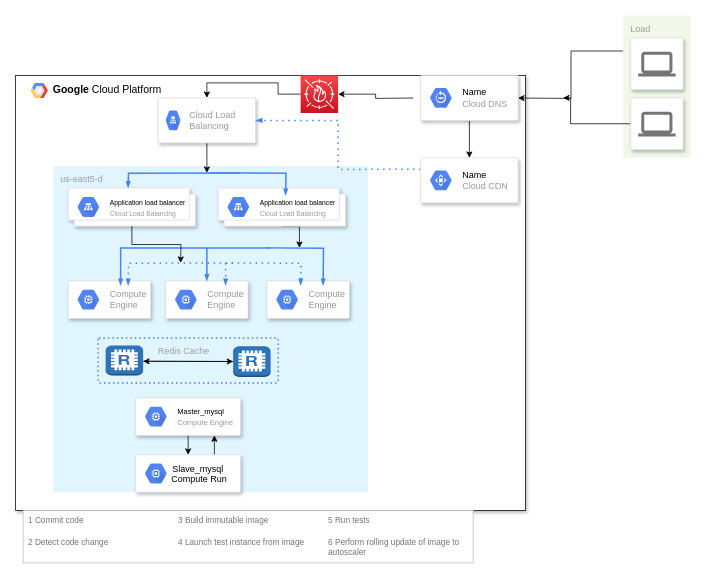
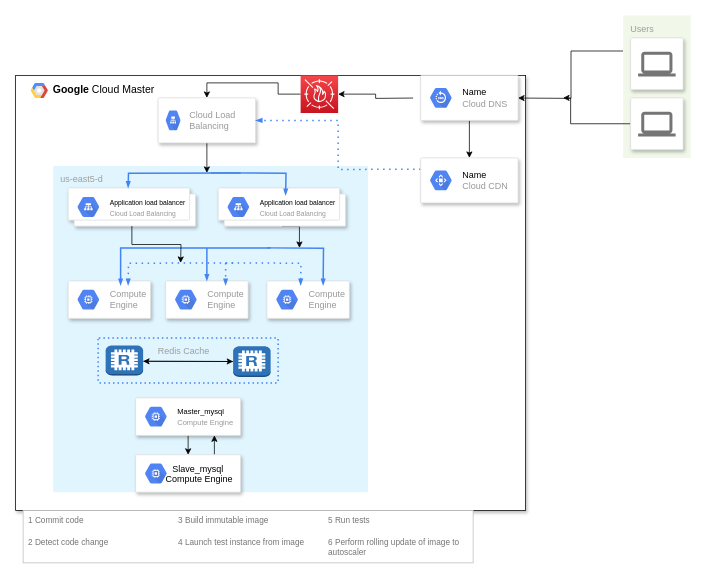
  <mxCell id="0" />
  <mxCell id="1" parent="0" />
- <mxCell id="2" value="&lt;b&gt;Google &lt;/b&gt;Cloud Platform" style="shadow=1;fontSize=14;align=left;spacing=10;9E9E9E;verticalAlign=top;spacingTop=-4;fontStyle=0;spacingLeft=40;html=1;" parent="1" vertex="1"><mxGeometry x="20" y="100" width="680" height="580" as="geometry" /></mxCell>
+ <mxCell id="2" value="&lt;b&gt;Google &lt;/b&gt;Cloud Master" style="shadow=1;fontSize=14;align=left;spacing=10;9E9E9E;verticalAlign=top;spacingTop=-4;fontStyle=0;spacingLeft=40;html=1;" parent="1" vertex="1"><mxGeometry x="20" y="100" width="680" height="580" as="geometry" /></mxCell>
  <mxCell id="3" value="" style="shape=mxgraph.gcp2.google_cloud_platform;fillColor=#F6F6F6;strokeColor=none;shadow=0;gradientColor=none;" parent="2" vertex="1"><mxGeometry width="23" height="20" relative="1" as="geometry"><mxPoint x="20" y="10" as="offset" /></mxGeometry></mxCell>
  <mxCell id="4" value="us-east5-d" style="rounded=1;absoluteArcSize=1;arcSize=2;html=1;strokeColor=none;gradientColor=none;shadow=0;dashed=0;strokeColor=none;fontSize=12;fontColor=#9E9E9E;align=left;verticalAlign=top;spacing=10;spacingTop=-4;fillColor=#E1F5FE;" parent="2" vertex="1"><mxGeometry x="50" y="120.83" width="420" height="435" as="geometry" /></mxCell>
  <mxCell id="5" style="edgeStyle=orthogonalEdgeStyle;rounded=0;orthogonalLoop=1;jettySize=auto;html=1;entryX=1;entryY=0.5;entryDx=0;entryDy=0;entryPerimeter=0;exitX=0;exitY=0.5;exitDx=0;exitDy=0;" edge="1" parent="2" target="10"><mxGeometry relative="1" as="geometry"><mxPoint x="530" y="30.208" as="sourcePoint" /></mxGeometry></mxCell>
  <mxCell id="6" style="edgeStyle=orthogonalEdgeStyle;rounded=0;orthogonalLoop=1;jettySize=auto;html=1;exitX=0.5;exitY=1;exitDx=0;exitDy=0;entryX=0.782;entryY=0.251;entryDx=0;entryDy=0;entryPerimeter=0;" edge="1" parent="2" source="7" target="4"><mxGeometry relative="1" as="geometry" /></mxCell>
  <mxCell id="7" value="" style="shape=mxgraph.gcp2.doubleRect;strokeColor=#dddddd;shadow=1;strokeWidth=1;" vertex="1" parent="2"><mxGeometry x="270" y="150" width="170" height="51" as="geometry" /></mxCell>
  <mxCell id="8" value="&lt;font style=&quot;font-size: 9px&quot;&gt;&lt;font color=&quot;#000000&quot; style=&quot;font-size: 9px&quot;&gt;Application load balancer&lt;/font&gt;&lt;br&gt;Cloud Load Balancing&lt;/font&gt;" style="dashed=0;connectable=0;html=1;fillColor=#5184F3;strokeColor=none;shape=mxgraph.gcp2.hexIcon;prIcon=cloud_load_balancing;part=1;labelPosition=right;verticalLabelPosition=middle;align=left;verticalAlign=middle;spacingLeft=5;fontColor=#999999;fontSize=12;" vertex="1" parent="7"><mxGeometry y="0.5" width="44" height="39" relative="1" as="geometry"><mxPoint x="5" y="-19.5" as="offset" /></mxGeometry></mxCell>
  <mxCell id="9" style="edgeStyle=orthogonalEdgeStyle;rounded=0;orthogonalLoop=1;jettySize=auto;html=1;entryX=0.5;entryY=0;entryDx=0;entryDy=0;" edge="1" parent="2" source="10" target="18"><mxGeometry relative="1" as="geometry" /></mxCell>
  <mxCell id="10" value="" style="points=[[0,0,0],[0.25,0,0],[0.5,0,0],[0.75,0,0],[1,0,0],[0,1,0],[0.25,1,0],[0.5,1,0],[0.75,1,0],[1,1,0],[0,0.25,0],[0,0.5,0],[0,0.75,0],[1,0.25,0],[1,0.5,0],[1,0.75,0]];outlineConnect=0;fontColor=#232F3E;gradientColor=#F54749;gradientDirection=north;fillColor=#C7131F;strokeColor=#ffffff;dashed=0;verticalLabelPosition=bottom;verticalAlign=top;align=center;html=1;fontSize=12;fontStyle=0;aspect=fixed;shape=mxgraph.aws4.resourceIcon;resIcon=mxgraph.aws4.waf;" vertex="1" parent="2"><mxGeometry x="380" width="50" height="50" as="geometry" /></mxCell>
  <mxCell id="11" value="" style="strokeColor=#dddddd;shadow=1;strokeWidth=1;rounded=1;absoluteArcSize=1;arcSize=2;" vertex="1" parent="2"><mxGeometry x="335" y="274" width="110" height="50" as="geometry" /></mxCell>
  <mxCell id="12" value="Compute&#10;Engine" style="dashed=0;connectable=0;html=1;fillColor=#5184F3;strokeColor=none;shape=mxgraph.gcp2.hexIcon;prIcon=compute_engine;part=1;labelPosition=right;verticalLabelPosition=middle;align=left;verticalAlign=middle;spacingLeft=5;fontColor=#999999;fontSize=12;" vertex="1" parent="11"><mxGeometry y="0.5" width="44" height="39" relative="1" as="geometry"><mxPoint x="5" y="-19.5" as="offset" /></mxGeometry></mxCell>
  <mxCell id="13" value="" style="strokeColor=#dddddd;shadow=1;strokeWidth=1;rounded=1;absoluteArcSize=1;arcSize=2;" vertex="1" parent="2"><mxGeometry x="200" y="274" width="110" height="50" as="geometry" /></mxCell>
  <mxCell id="14" value="Compute&#10;Engine" style="dashed=0;connectable=0;html=1;fillColor=#5184F3;strokeColor=none;shape=mxgraph.gcp2.hexIcon;prIcon=compute_engine;part=1;labelPosition=right;verticalLabelPosition=middle;align=left;verticalAlign=middle;spacingLeft=5;fontColor=#999999;fontSize=12;" vertex="1" parent="13"><mxGeometry y="0.5" width="44" height="39" relative="1" as="geometry"><mxPoint x="5" y="-19.5" as="offset" /></mxGeometry></mxCell>
  <mxCell id="15" value="" style="strokeColor=#dddddd;shadow=1;strokeWidth=1;rounded=1;absoluteArcSize=1;arcSize=2;" vertex="1" parent="2"><mxGeometry x="70" y="274" width="110" height="50" as="geometry" /></mxCell>
  <mxCell id="16" value="Compute&#10;Engine" style="dashed=0;connectable=0;html=1;fillColor=#5184F3;strokeColor=none;shape=mxgraph.gcp2.hexIcon;prIcon=compute_engine;part=1;labelPosition=right;verticalLabelPosition=middle;align=left;verticalAlign=middle;spacingLeft=5;fontColor=#999999;fontSize=12;" vertex="1" parent="15"><mxGeometry y="0.5" width="44" height="39" relative="1" as="geometry"><mxPoint x="5" y="-19.5" as="offset" /></mxGeometry></mxCell>
  <mxCell id="17" style="edgeStyle=orthogonalEdgeStyle;rounded=0;orthogonalLoop=1;jettySize=auto;html=1;exitX=0.5;exitY=1;exitDx=0;exitDy=0;" edge="1" parent="2" source="18"><mxGeometry relative="1" as="geometry"><mxPoint x="255" y="130" as="targetPoint" /></mxGeometry></mxCell>
  <mxCell id="18" value="" style="strokeColor=#dddddd;shadow=1;strokeWidth=1;rounded=1;absoluteArcSize=1;arcSize=2;gradientColor=none;" vertex="1" parent="2"><mxGeometry x="190" y="30" width="130" height="60" as="geometry" /></mxCell>
  <mxCell id="19" value="Cloud Load&#10;Balancing" style="dashed=0;connectable=0;html=1;fillColor=#5184F3;strokeColor=none;shape=mxgraph.gcp2.hexIcon;prIcon=cloud_load_balancing;part=1;labelPosition=right;verticalLabelPosition=middle;align=left;verticalAlign=middle;spacingLeft=5;fontColor=#999999;fontSize=12;" vertex="1" parent="18"><mxGeometry y="0.5" width="30" height="39" relative="1" as="geometry"><mxPoint x="5" y="-19.5" as="offset" /></mxGeometry></mxCell>
  <mxCell id="20" value="" style="shape=mxgraph.gcp2.doubleRect;strokeColor=#dddddd;shadow=1;strokeWidth=1;" vertex="1" parent="2"><mxGeometry x="70" y="150" width="170" height="51" as="geometry" /></mxCell>
  <mxCell id="21" value="&lt;font style=&quot;font-size: 9px&quot;&gt;&lt;font color=&quot;#000000&quot; style=&quot;font-size: 9px&quot;&gt;Application load balancer&lt;/font&gt;&lt;br&gt;Cloud Load Balancing&lt;/font&gt;" style="dashed=0;connectable=0;html=1;fillColor=#5184F3;strokeColor=none;shape=mxgraph.gcp2.hexIcon;prIcon=cloud_load_balancing;part=1;labelPosition=right;verticalLabelPosition=middle;align=left;verticalAlign=middle;spacingLeft=5;fontColor=#999999;fontSize=12;" vertex="1" parent="20"><mxGeometry y="0.5" width="44" height="39" relative="1" as="geometry"><mxPoint x="5" y="-19.5" as="offset" /></mxGeometry></mxCell>
  <mxCell id="22" value="" style="edgeStyle=orthogonalEdgeStyle;fontSize=12;html=1;endArrow=blockThin;endFill=1;rounded=0;strokeWidth=2;endSize=4;startSize=4;dashed=0;strokeColor=#4284F3;" edge="1" parent="2"><mxGeometry width="100" relative="1" as="geometry"><mxPoint x="335" y="230" as="sourcePoint" /><mxPoint x="410" y="280" as="targetPoint" /></mxGeometry></mxCell>
  <mxCell id="23" style="edgeStyle=orthogonalEdgeStyle;rounded=0;orthogonalLoop=1;jettySize=auto;html=1;exitX=0.5;exitY=1;exitDx=0;exitDy=0;entryX=0.5;entryY=0;entryDx=0;entryDy=0;" edge="1" parent="2" source="24" target="27"><mxGeometry relative="1" as="geometry" /></mxCell>
  <mxCell id="24" value="" style="strokeColor=#dddddd;shadow=1;strokeWidth=1;rounded=1;absoluteArcSize=1;arcSize=2;gradientColor=none;" vertex="1" parent="2"><mxGeometry x="160" y="430" width="140" height="50" as="geometry" /></mxCell>
  <mxCell id="25" value="&lt;font style=&quot;font-size: 10px&quot;&gt;&lt;font color=&quot;#000000&quot; style=&quot;font-size: 10px&quot;&gt;Master_mysql&lt;/font&gt;&lt;br&gt;Compute Engine&lt;/font&gt;" style="dashed=0;connectable=0;html=1;fillColor=#5184F3;strokeColor=none;shape=mxgraph.gcp2.hexIcon;prIcon=compute_engine;part=1;labelPosition=right;verticalLabelPosition=middle;align=left;verticalAlign=middle;spacingLeft=5;fontColor=#999999;fontSize=12;" vertex="1" parent="24"><mxGeometry y="0.5" width="44" height="39" relative="1" as="geometry"><mxPoint x="5" y="-19.5" as="offset" /></mxGeometry></mxCell>
  <mxCell id="26" style="edgeStyle=orthogonalEdgeStyle;rounded=0;orthogonalLoop=1;jettySize=auto;html=1;exitX=0.75;exitY=0;exitDx=0;exitDy=0;entryX=0.75;entryY=1;entryDx=0;entryDy=0;" edge="1" parent="2" source="27" target="24"><mxGeometry relative="1" as="geometry" /></mxCell>
- <mxCell id="27" value="        Slave_mysql&#10;         Compute Run" style="strokeColor=#dddddd;shadow=1;strokeWidth=1;rounded=1;absoluteArcSize=1;arcSize=2;gradientColor=none;" vertex="1" parent="2"><mxGeometry x="160" y="505.83" width="140" height="50" as="geometry" /></mxCell>
+ <mxCell id="27" value="        Slave_mysql&#10;         Compute Engine" style="strokeColor=#dddddd;shadow=1;strokeWidth=1;rounded=1;absoluteArcSize=1;arcSize=2;gradientColor=none;" vertex="1" parent="2"><mxGeometry x="160" y="505.83" width="140" height="50" as="geometry" /></mxCell>
  <mxCell id="28" value="&lt;span style=&quot;color: rgba(0 , 0 , 0 , 0) ; font-family: monospace ; font-size: 0px&quot;&gt;%3CmxGraphModel%3E%3Croot%3E%3CmxCell%20id%3D%220%22%2F%3E%3CmxCell%20id%3D%221%22%20parent%3D%220%22%2F%3E%3CmxCell%20id%3D%222%22%20value%3D%22%22%20style%3D%22strokeColor%3D%23dddddd%3Bshadow%3D1%3BstrokeWidth%3D1%3Brounded%3D1%3BabsoluteArcSize%3D1%3BarcSize%3D2%3BgradientColor%3Dnone%3B%22%20vertex%3D%221%22%20parent%3D%221%22%3E%3CmxGeometry%20x%3D%22300%22%20y%3D%22520%22%20width%3D%22140%22%20height%3D%2250%22%20as%3D%22geometry%22%2F%3E%3C%2FmxCell%3E%3CmxCell%20id%3D%223%22%20value%3D%22%26lt%3Bfont%20color%3D%26quot%3B%23000000%26quot%3B%26gt%3BName%26lt%3B%2Ffont%26gt%3B%26lt%3Bbr%26gt%3BCompute%20Engine%22%20style%3D%22dashed%3D0%3Bconnectable%3D0%3Bhtml%3D1%3BfillColor%3D%235184F3%3BstrokeColor%3Dnone%3Bshape%3Dmxgraph.gcp2.hexIcon%3BprIcon%3Dcompute_engine%3Bpart%3D1%3BlabelPosition%3Dright%3BverticalLabelPosition%3Dmiddle%3Balign%3Dleft%3BverticalAlign%3Dmiddle%3BspacingLeft%3D5%3BfontColor%3D%23999999%3BfontSize%3D12%3B%22%20vertex%3D%221%22%20parent%3D%222%22%3E%3CmxGeometry%20y%3D%220.5%22%20width%3D%2244%22%20height%3D%2239%22%20relative%3D%221%22%20as%3D%22geometry%22%3E%3CmxPoint%20x%3D%225%22%20y%3D%22-19.5%22%20as%3D%22offset%22%2F%3E%3C%2FmxGeometry%3E%3C%2FmxCell%3E%3C%2Froot%3E%3C%2FmxGraphModel%3E&lt;/span&gt;" style="dashed=0;connectable=0;html=1;fillColor=#5184F3;strokeColor=none;shape=mxgraph.gcp2.hexIcon;prIcon=compute_engine;part=1;labelPosition=right;verticalLabelPosition=middle;align=left;verticalAlign=middle;spacingLeft=5;fontColor=#999999;fontSize=12;" vertex="1" parent="27"><mxGeometry y="0.5" width="44" height="39" relative="1" as="geometry"><mxPoint x="5" y="-19.5" as="offset" /></mxGeometry></mxCell>
  <mxCell id="29" style="edgeStyle=orthogonalEdgeStyle;rounded=0;orthogonalLoop=1;jettySize=auto;html=1;exitX=0.5;exitY=1;exitDx=0;exitDy=0;entryX=0.5;entryY=0;entryDx=0;entryDy=0;" edge="1" parent="2" source="30"><mxGeometry relative="1" as="geometry"><mxPoint x="605" y="110" as="targetPoint" /></mxGeometry></mxCell>
  <mxCell id="30" value="" style="strokeColor=#dddddd;shadow=1;strokeWidth=1;rounded=1;absoluteArcSize=1;arcSize=2;gradientColor=none;" vertex="1" parent="2"><mxGeometry x="540" width="130" height="60" as="geometry" /></mxCell>
  <mxCell id="31" value="&lt;font color=&quot;#000000&quot;&gt;Name&lt;/font&gt;&lt;br&gt;Cloud  DNS" style="dashed=0;connectable=0;html=1;fillColor=#5184F3;strokeColor=none;shape=mxgraph.gcp2.hexIcon;prIcon=cloud_dns;part=1;labelPosition=right;verticalLabelPosition=middle;align=left;verticalAlign=middle;spacingLeft=5;fontColor=#999999;fontSize=12;" vertex="1" parent="30"><mxGeometry y="0.5" width="44" height="39" relative="1" as="geometry"><mxPoint x="5" y="-19.5" as="offset" /></mxGeometry></mxCell>
  <mxCell id="32" value="" style="edgeStyle=orthogonalEdgeStyle;fontSize=12;html=1;endArrow=blockThin;endFill=1;rounded=0;strokeWidth=2;endSize=4;startSize=4;dashed=1;dashPattern=1 3;strokeColor=#4284F3;entryX=1;entryY=0.5;entryDx=0;entryDy=0;exitX=0;exitY=0.25;exitDx=0;exitDy=0;" edge="1" parent="2" target="18"><mxGeometry width="100" relative="1" as="geometry"><mxPoint x="540" y="125" as="sourcePoint" /><mxPoint x="440" y="120" as="targetPoint" /></mxGeometry></mxCell>
  <mxCell id="33" value="" style="strokeColor=#dddddd;shadow=1;strokeWidth=1;rounded=1;absoluteArcSize=1;arcSize=2;gradientColor=none;" vertex="1" parent="2"><mxGeometry x="540" y="110" width="130" height="60" as="geometry" /></mxCell>
  <mxCell id="34" value="&lt;font color=&quot;#000000&quot;&gt;Name&lt;/font&gt;&lt;br&gt;Cloud  CDN" style="dashed=0;connectable=0;html=1;fillColor=#5184F3;strokeColor=none;shape=mxgraph.gcp2.hexIcon;prIcon=cloud_cdn;part=1;labelPosition=right;verticalLabelPosition=middle;align=left;verticalAlign=middle;spacingLeft=5;fontColor=#999999;fontSize=12;" vertex="1" parent="33"><mxGeometry y="0.5" width="44" height="39" relative="1" as="geometry"><mxPoint x="5" y="-19.5" as="offset" /></mxGeometry></mxCell>
  <mxCell id="35" style="edgeStyle=orthogonalEdgeStyle;rounded=0;orthogonalLoop=1;jettySize=auto;html=1;exitX=1;exitY=0.53;exitDx=0;exitDy=0;exitPerimeter=0;entryX=0;entryY=0.5;entryDx=0;entryDy=0;entryPerimeter=0;" edge="1" parent="2" source="36" target="38"><mxGeometry relative="1" as="geometry" /></mxCell>
  <mxCell id="36" value="" style="outlineConnect=0;dashed=0;verticalLabelPosition=bottom;verticalAlign=top;align=center;html=1;shape=mxgraph.aws3.redis;fillColor=#2E73B8;gradientColor=none;" vertex="1" parent="2"><mxGeometry x="120" y="360" width="50" height="40" as="geometry" /></mxCell>
  <mxCell id="37" style="edgeStyle=orthogonalEdgeStyle;rounded=0;orthogonalLoop=1;jettySize=auto;html=1;entryX=1;entryY=0.53;entryDx=0;entryDy=0;entryPerimeter=0;" edge="1" parent="2" source="38" target="36"><mxGeometry relative="1" as="geometry" /></mxCell>
  <mxCell id="38" value="" style="outlineConnect=0;dashed=0;verticalLabelPosition=bottom;verticalAlign=top;align=center;html=1;shape=mxgraph.aws3.redis;fillColor=#2E73B8;gradientColor=none;" vertex="1" parent="2"><mxGeometry x="290" y="361" width="50" height="41" as="geometry" /></mxCell>
  <mxCell id="39" style="edgeStyle=orthogonalEdgeStyle;rounded=0;orthogonalLoop=1;jettySize=auto;html=1;exitX=0;exitY=0.25;exitDx=0;exitDy=0;entryX=1;entryY=0.5;entryDx=0;entryDy=0;" edge="1" parent="1" source="40"><mxGeometry relative="1" as="geometry"><mxPoint x="690" y="130.208" as="targetPoint" /></mxGeometry></mxCell>
- <mxCell id="40" value="Load" style="rounded=1;absoluteArcSize=1;arcSize=2;html=1;strokeColor=none;gradientColor=none;shadow=0;dashed=0;strokeColor=none;fontSize=12;fontColor=#9E9E9E;align=left;verticalAlign=top;spacing=10;spacingTop=-4;fillColor=#F1F8E9;" parent="1" vertex="1"><mxGeometry x="830" y="20" width="90" height="190" as="geometry" /></mxCell>
+ <mxCell id="40" value="Users" style="rounded=1;absoluteArcSize=1;arcSize=2;html=1;strokeColor=none;gradientColor=none;shadow=0;dashed=0;strokeColor=none;fontSize=12;fontColor=#9E9E9E;align=left;verticalAlign=top;spacing=10;spacingTop=-4;fillColor=#F1F8E9;" parent="1" vertex="1"><mxGeometry x="830" y="20" width="90" height="190" as="geometry" /></mxCell>
  <mxCell id="41" value="" style="strokeColor=#dddddd;fillColor=#ffffff;shadow=1;strokeWidth=1;rounded=1;absoluteArcSize=1;arcSize=2;labelPosition=center;verticalLabelPosition=middle;align=center;verticalAlign=bottom;spacingLeft=0;fontColor=#999999;fontSize=12;whiteSpace=wrap;spacingBottom=2;html=1;" parent="1" vertex="1"><mxGeometry x="840" y="50" width="70" height="69" as="geometry" /></mxCell>
  <mxCell id="42" value="" style="dashed=0;connectable=0;html=1;fillColor=#757575;strokeColor=none;shape=mxgraph.gcp2.laptop;part=1;" parent="41" vertex="1"><mxGeometry x="0.5" width="50" height="33" relative="1" as="geometry"><mxPoint x="-25" y="18.5" as="offset" /></mxGeometry></mxCell>
  <mxCell id="43" value="" style="fillColor=#ffffff;strokeColor=#BDBDBD;strokeWidth=1;shadow=0;gradientColor=none;fontSize=10;fontColor=#9E9E9E;align=center;html=1;" parent="1" vertex="1"><mxGeometry x="30" y="680" width="600" height="70" as="geometry" /></mxCell>
  <mxCell id="44" value="1 Commit code" style="strokeColor=none;fillColor=none;fontColor=#757575;align=left;html=1;fontStyle=0;spacingLeft=5;fontSize=11;verticalAlign=top;whiteSpace=wrap;spacingRight=5;" parent="43" vertex="1"><mxGeometry width="200" height="30" relative="1" as="geometry" /></mxCell>
  <mxCell id="45" value="2 Detect code change" style="strokeColor=none;fillColor=none;fontColor=#757575;align=left;html=1;fontStyle=0;spacingLeft=5;fontSize=11;verticalAlign=top;whiteSpace=wrap;spacingRight=5;" parent="43" vertex="1"><mxGeometry width="200" height="30" relative="1" as="geometry"><mxPoint y="30" as="offset" /></mxGeometry></mxCell>
  <mxCell id="46" value="3 Build immutable image" style="strokeColor=none;fillColor=none;fontColor=#757575;align=left;html=1;fontStyle=0;spacingLeft=5;fontSize=11;verticalAlign=top;whiteSpace=wrap;spacingRight=5;" parent="43" vertex="1"><mxGeometry width="200" height="30" relative="1" as="geometry"><mxPoint x="200" as="offset" /></mxGeometry></mxCell>
  <mxCell id="47" value="4 Launch test instance from image" style="strokeColor=none;fillColor=none;fontColor=#757575;align=left;html=1;fontStyle=0;spacingLeft=5;fontSize=11;verticalAlign=top;whiteSpace=wrap;spacingRight=5;" parent="43" vertex="1"><mxGeometry width="200" height="30" relative="1" as="geometry"><mxPoint x="200" y="30" as="offset" /></mxGeometry></mxCell>
  <mxCell id="48" value="5 Run tests" style="strokeColor=none;fillColor=none;fontColor=#757575;align=left;html=1;fontStyle=0;spacingLeft=5;fontSize=11;verticalAlign=top;whiteSpace=wrap;spacingRight=5;" parent="43" vertex="1"><mxGeometry width="200" height="30" relative="1" as="geometry"><mxPoint x="400" as="offset" /></mxGeometry></mxCell>
  <mxCell id="49" value="6 Perform rolling update of image to autoscaler" style="strokeColor=none;fillColor=none;fontColor=#757575;align=left;html=1;fontStyle=0;spacingLeft=5;fontSize=11;verticalAlign=top;whiteSpace=wrap;spacingRight=5;" parent="43" vertex="1"><mxGeometry width="200" height="30" relative="1" as="geometry"><mxPoint x="400" y="30" as="offset" /></mxGeometry></mxCell>
  <mxCell id="50" style="edgeStyle=orthogonalEdgeStyle;rounded=0;orthogonalLoop=1;jettySize=auto;html=1;exitX=0;exitY=0.5;exitDx=0;exitDy=0;" edge="1" parent="1" source="51"><mxGeometry relative="1" as="geometry"><mxPoint x="750" y="130" as="targetPoint" /><Array as="points"><mxPoint x="760" y="165" /><mxPoint x="760" y="130" /></Array></mxGeometry></mxCell>
  <mxCell id="51" value="" style="strokeColor=#dddddd;fillColor=#ffffff;shadow=1;strokeWidth=1;rounded=1;absoluteArcSize=1;arcSize=2;labelPosition=center;verticalLabelPosition=middle;align=center;verticalAlign=bottom;spacingLeft=0;fontColor=#999999;fontSize=12;whiteSpace=wrap;spacingBottom=2;html=1;" vertex="1" parent="1"><mxGeometry x="840" y="130" width="70" height="69" as="geometry" /></mxCell>
  <mxCell id="52" value="" style="dashed=0;connectable=0;html=1;fillColor=#757575;strokeColor=none;shape=mxgraph.gcp2.laptop;part=1;" vertex="1" parent="51"><mxGeometry x="0.5" width="50" height="33" relative="1" as="geometry"><mxPoint x="-25" y="18.5" as="offset" /></mxGeometry></mxCell>
  <mxCell id="53" value="" style="edgeStyle=orthogonalEdgeStyle;fontSize=12;html=1;endArrow=blockThin;endFill=1;rounded=0;strokeWidth=2;endSize=4;startSize=4;dashed=0;strokeColor=#4284F3;" edge="1" parent="1"><mxGeometry width="100" relative="1" as="geometry"><mxPoint x="280" y="230" as="sourcePoint" /><mxPoint x="380" y="260" as="targetPoint" /></mxGeometry></mxCell>
  <mxCell id="54" value="" style="edgeStyle=orthogonalEdgeStyle;fontSize=12;html=1;endArrow=blockThin;endFill=1;rounded=0;strokeWidth=2;endSize=4;startSize=4;dashed=0;strokeColor=#4284F3;" edge="1" parent="1"><mxGeometry width="100" relative="1" as="geometry"><mxPoint x="320" y="230" as="sourcePoint" /><mxPoint x="170" y="250" as="targetPoint" /></mxGeometry></mxCell>
  <mxCell id="55" value="" style="edgeStyle=orthogonalEdgeStyle;fontSize=12;html=1;endArrow=blockThin;endFill=1;rounded=0;strokeWidth=2;endSize=4;startSize=4;dashed=0;strokeColor=#4284F3;entryX=0.636;entryY=0.12;entryDx=0;entryDy=0;entryPerimeter=0;" edge="1" parent="1" target="15"><mxGeometry width="100" relative="1" as="geometry"><mxPoint x="360" y="330" as="sourcePoint" /><mxPoint x="210" y="350" as="targetPoint" /><Array as="points"><mxPoint x="160" y="330" /></Array></mxGeometry></mxCell>
  <mxCell id="56" value="" style="edgeStyle=orthogonalEdgeStyle;fontSize=12;html=1;endArrow=blockThin;endFill=1;rounded=0;strokeWidth=2;endSize=4;startSize=4;dashed=0;strokeColor=#4284F3;" edge="1" parent="1" target="13"><mxGeometry width="100" relative="1" as="geometry"><mxPoint x="275" y="330" as="sourcePoint" /><mxPoint x="460" y="220" as="targetPoint" /><Array as="points"><mxPoint x="275" y="370" /><mxPoint x="275" y="370" /></Array></mxGeometry></mxCell>
  <mxCell id="57" value="" style="edgeStyle=orthogonalEdgeStyle;fontSize=12;html=1;endArrow=blockThin;endFill=1;rounded=0;strokeWidth=2;endSize=4;startSize=4;dashed=1;dashPattern=1 3;strokeColor=#4284F3;" edge="1" parent="1"><mxGeometry width="100" relative="1" as="geometry"><mxPoint x="310" y="350" as="sourcePoint" /><mxPoint x="170" y="380" as="targetPoint" /></mxGeometry></mxCell>
  <mxCell id="58" value="" style="edgeStyle=orthogonalEdgeStyle;fontSize=12;html=1;endArrow=blockThin;endFill=1;rounded=0;strokeWidth=2;endSize=4;startSize=4;dashed=1;dashPattern=1 3;strokeColor=#4284F3;" edge="1" parent="1"><mxGeometry width="100" relative="1" as="geometry"><mxPoint x="300" y="350" as="sourcePoint" /><mxPoint x="400" y="380" as="targetPoint" /></mxGeometry></mxCell>
  <mxCell id="59" value="" style="edgeStyle=orthogonalEdgeStyle;fontSize=12;html=1;endArrow=blockThin;endFill=1;rounded=0;strokeWidth=2;endSize=4;startSize=4;dashed=1;dashPattern=1 3;strokeColor=#4284F3;" edge="1" parent="1"><mxGeometry width="100" relative="1" as="geometry"><mxPoint x="300" y="350" as="sourcePoint" /><mxPoint x="300" y="380" as="targetPoint" /></mxGeometry></mxCell>
  <mxCell id="60" style="edgeStyle=orthogonalEdgeStyle;rounded=0;orthogonalLoop=1;jettySize=auto;html=1;exitX=0.5;exitY=1;exitDx=0;exitDy=0;" edge="1" parent="1" source="20"><mxGeometry relative="1" as="geometry"><mxPoint x="240" y="350" as="targetPoint" /></mxGeometry></mxCell>
  <mxCell id="61" value="&amp;nbsp; &amp;nbsp; &amp;nbsp; &amp;nbsp; &amp;nbsp; &amp;nbsp; &amp;nbsp; &amp;nbsp; &amp;nbsp; &amp;nbsp; &amp;nbsp;Redis Cache" style="rounded=1;absoluteArcSize=1;arcSize=2;html=1;strokeColor=none;gradientColor=none;shadow=0;dashed=1;strokeColor=#4284F3;fontSize=12;fontColor=#9E9E9E;align=left;verticalAlign=top;spacing=10;spacingTop=-4;fillColor=none;dashPattern=1 2;strokeWidth=2;" vertex="1" parent="1"><mxGeometry x="130" y="450" width="240" height="60" as="geometry" /></mxCell>
